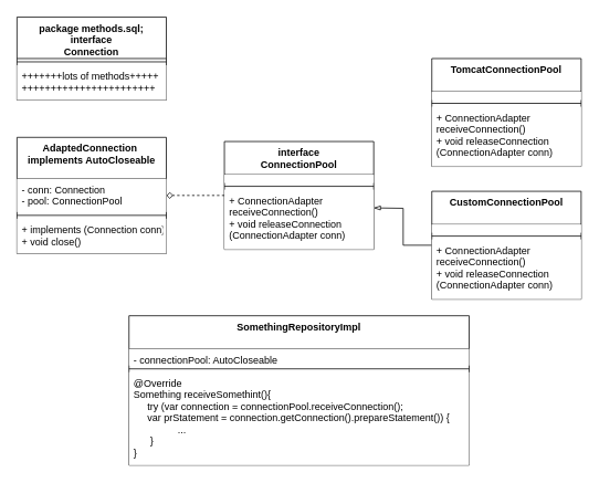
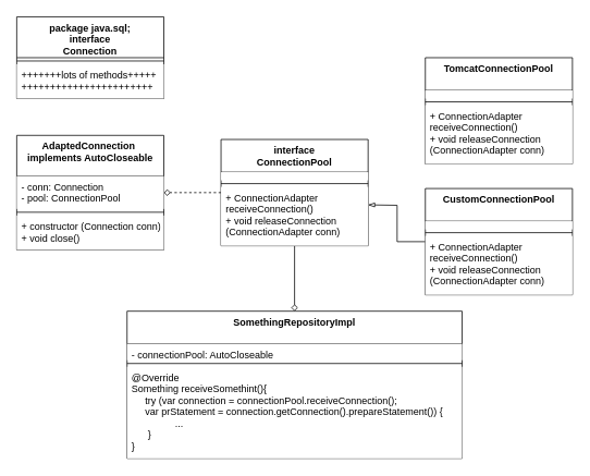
  <mxCell id="0" />
  <mxCell id="1" parent="0" />
  <mxCell id="2" value="AdaptedConnection &#10;implements AutoCloseable" style="swimlane;fontStyle=1;align=center;verticalAlign=top;childLayout=stackLayout;horizontal=1;startSize=50;horizontalStack=0;resizeParent=1;resizeParentMax=0;resizeLast=0;collapsible=1;marginBottom=0;fillColor=#FFFFFF;" vertex="1" parent="1"><mxGeometry x="20" y="165" width="180" height="140" as="geometry" /></mxCell>
  <mxCell id="3" value="- conn: Connection&#10;- pool: ConnectionPool" style="text;strokeColor=none;align=left;verticalAlign=top;spacingLeft=4;spacingRight=4;overflow=hidden;rotatable=0;points=[[0,0.5],[1,0.5]];portConstraint=eastwest;fillColor=#ffffff;" vertex="1" parent="2"><mxGeometry y="50" width="180" height="40" as="geometry" /></mxCell>
  <mxCell id="4" value="" style="line;strokeWidth=1;fillColor=none;align=left;verticalAlign=middle;spacingTop=-1;spacingLeft=3;spacingRight=3;rotatable=0;labelPosition=right;points=[];portConstraint=eastwest;" vertex="1" parent="2"><mxGeometry y="90" width="180" height="8" as="geometry" /></mxCell>
- <mxCell id="5" value="+ implements (Connection conn)&#10;+ void close()" style="text;strokeColor=none;align=left;verticalAlign=top;spacingLeft=4;spacingRight=4;overflow=hidden;rotatable=0;points=[[0,0.5],[1,0.5]];portConstraint=eastwest;fillColor=#ffffff;" vertex="1" parent="2"><mxGeometry y="98" width="180" height="42" as="geometry" /></mxCell>
+ <mxCell id="5" value="+ constructor (Connection conn)&#10;+ void close()" style="text;strokeColor=none;align=left;verticalAlign=top;spacingLeft=4;spacingRight=4;overflow=hidden;rotatable=0;points=[[0,0.5],[1,0.5]];portConstraint=eastwest;fillColor=#ffffff;" vertex="1" parent="2"><mxGeometry y="98" width="180" height="42" as="geometry" /></mxCell>
  <mxCell id="6" style="edgeStyle=orthogonalEdgeStyle;rounded=0;orthogonalLoop=1;jettySize=auto;html=1;exitX=0;exitY=0.5;exitDx=0;exitDy=0;entryX=1;entryY=0.5;entryDx=0;entryDy=0;endArrow=diamond;endFill=0;fontSize=11;dashed=1;" edge="1" parent="1" source="8" target="3"><mxGeometry relative="1" as="geometry" /></mxCell>
+ <mxCell id="7" style="edgeStyle=orthogonalEdgeStyle;rounded=0;orthogonalLoop=1;jettySize=auto;html=1;exitX=0.5;exitY=1;exitDx=0;exitDy=0;entryX=0.5;entryY=0;entryDx=0;entryDy=0;endArrow=diamond;endFill=0;fontSize=11;" edge="1" parent="1" source="8" target="21"><mxGeometry relative="1" as="geometry" /></mxCell>
  <mxCell id="8" value="interface&#10;ConnectionPool" style="swimlane;fontStyle=1;align=center;verticalAlign=top;childLayout=stackLayout;horizontal=1;startSize=40;horizontalStack=0;resizeParent=1;resizeParentMax=0;resizeLast=0;collapsible=1;marginBottom=0;fillColor=#FFFFFF;" vertex="1" parent="1"><mxGeometry x="270" y="170" width="180" height="130" as="geometry" /></mxCell>
  <mxCell id="9" value="" style="text;strokeColor=none;align=left;verticalAlign=top;spacingLeft=4;spacingRight=4;overflow=hidden;rotatable=0;points=[[0,0.5],[1,0.5]];portConstraint=eastwest;fillColor=#ffffff;" vertex="1" parent="8"><mxGeometry y="40" width="180" height="10" as="geometry" /></mxCell>
  <mxCell id="10" value="" style="line;strokeWidth=1;fillColor=none;align=left;verticalAlign=middle;spacingTop=-1;spacingLeft=3;spacingRight=3;rotatable=0;labelPosition=right;points=[];portConstraint=eastwest;" vertex="1" parent="8"><mxGeometry y="50" width="180" height="8" as="geometry" /></mxCell>
  <mxCell id="11" value="+ ConnectionAdapter &#10;receiveConnection()&#10;+ void releaseConnection &#10;(ConnectionAdapter conn)" style="text;strokeColor=none;align=left;verticalAlign=top;spacingLeft=4;spacingRight=4;overflow=hidden;rotatable=0;points=[[0,0.5],[1,0.5]];portConstraint=eastwest;fillColor=#ffffff;" vertex="1" parent="8"><mxGeometry y="58" width="180" height="72" as="geometry" /></mxCell>
  <mxCell id="12" value="TomcatConnectionPool" style="swimlane;fontStyle=1;align=center;verticalAlign=top;childLayout=stackLayout;horizontal=1;startSize=40;horizontalStack=0;resizeParent=1;resizeParentMax=0;resizeLast=0;collapsible=1;marginBottom=0;fillColor=#FFFFFF;" vertex="1" parent="1"><mxGeometry x="520" y="70" width="180" height="130" as="geometry" /></mxCell>
  <mxCell id="13" value="" style="text;strokeColor=none;align=left;verticalAlign=top;spacingLeft=4;spacingRight=4;overflow=hidden;rotatable=0;points=[[0,0.5],[1,0.5]];portConstraint=eastwest;fillColor=#ffffff;" vertex="1" parent="12"><mxGeometry y="40" width="180" height="10" as="geometry" /></mxCell>
  <mxCell id="14" value="" style="line;strokeWidth=1;fillColor=none;align=left;verticalAlign=middle;spacingTop=-1;spacingLeft=3;spacingRight=3;rotatable=0;labelPosition=right;points=[];portConstraint=eastwest;" vertex="1" parent="12"><mxGeometry y="50" width="180" height="8" as="geometry" /></mxCell>
  <mxCell id="15" value="+ ConnectionAdapter &#10;receiveConnection()&#10;+ void releaseConnection &#10;(ConnectionAdapter conn)" style="text;strokeColor=none;align=left;verticalAlign=top;spacingLeft=4;spacingRight=4;overflow=hidden;rotatable=0;points=[[0,0.5],[1,0.5]];portConstraint=eastwest;fillColor=#ffffff;" vertex="1" parent="12"><mxGeometry y="58" width="180" height="72" as="geometry" /></mxCell>
  <mxCell id="16" style="edgeStyle=orthogonalEdgeStyle;rounded=0;orthogonalLoop=1;jettySize=auto;html=1;exitX=0;exitY=0.5;exitDx=0;exitDy=0;endArrow=blockThin;endFill=0;fontSize=11;" edge="1" parent="1" source="17"><mxGeometry relative="1" as="geometry"><mxPoint x="450" y="250" as="targetPoint" /></mxGeometry></mxCell>
  <mxCell id="17" value="CustomConnectionPool" style="swimlane;fontStyle=1;align=center;verticalAlign=top;childLayout=stackLayout;horizontal=1;startSize=40;horizontalStack=0;resizeParent=1;resizeParentMax=0;resizeLast=0;collapsible=1;marginBottom=0;fillColor=#FFFFFF;" vertex="1" parent="1"><mxGeometry x="520" y="230" width="180" height="130" as="geometry" /></mxCell>
  <mxCell id="18" value="" style="text;strokeColor=none;align=left;verticalAlign=top;spacingLeft=4;spacingRight=4;overflow=hidden;rotatable=0;points=[[0,0.5],[1,0.5]];portConstraint=eastwest;fillColor=#ffffff;" vertex="1" parent="17"><mxGeometry y="40" width="180" height="10" as="geometry" /></mxCell>
  <mxCell id="19" value="" style="line;strokeWidth=1;fillColor=none;align=left;verticalAlign=middle;spacingTop=-1;spacingLeft=3;spacingRight=3;rotatable=0;labelPosition=right;points=[];portConstraint=eastwest;" vertex="1" parent="17"><mxGeometry y="50" width="180" height="8" as="geometry" /></mxCell>
  <mxCell id="20" value="+ ConnectionAdapter &#10;receiveConnection()&#10;+ void releaseConnection &#10;(ConnectionAdapter conn)" style="text;strokeColor=none;align=left;verticalAlign=top;spacingLeft=4;spacingRight=4;overflow=hidden;rotatable=0;points=[[0,0.5],[1,0.5]];portConstraint=eastwest;fillColor=#ffffff;" vertex="1" parent="17"><mxGeometry y="58" width="180" height="72" as="geometry" /></mxCell>
  <mxCell id="21" value="SomethingRepositoryImpl" style="swimlane;fontStyle=1;align=center;verticalAlign=top;childLayout=stackLayout;horizontal=1;startSize=40;horizontalStack=0;resizeParent=1;resizeParentMax=0;resizeLast=0;collapsible=1;marginBottom=0;fillColor=#FFFFFF;" vertex="1" parent="1"><mxGeometry x="155" y="380" width="410" height="180" as="geometry" /></mxCell>
  <mxCell id="22" value="- connectionPool: AutoCloseable" style="text;strokeColor=none;align=left;verticalAlign=top;spacingLeft=4;spacingRight=4;overflow=hidden;rotatable=0;points=[[0,0.5],[1,0.5]];portConstraint=eastwest;fillColor=#ffffff;" vertex="1" parent="21"><mxGeometry y="40" width="410" height="20" as="geometry" /></mxCell>
  <mxCell id="23" value="" style="line;strokeWidth=1;fillColor=none;align=left;verticalAlign=middle;spacingTop=-1;spacingLeft=3;spacingRight=3;rotatable=0;labelPosition=right;points=[];portConstraint=eastwest;" vertex="1" parent="21"><mxGeometry y="60" width="410" height="8" as="geometry" /></mxCell>
  <mxCell id="24" value="@Override&#10;Something receiveSomethint(){&#10;     try (var connection = connectionPool.receiveConnection();&#10;     var prStatement = connection.getConnection().prepareStatement()) {&#10;                ... &#10;      }&#10;}" style="text;strokeColor=none;align=left;verticalAlign=top;spacingLeft=4;spacingRight=4;overflow=hidden;rotatable=0;points=[[0,0.5],[1,0.5]];portConstraint=eastwest;fillColor=#ffffff;" vertex="1" parent="21"><mxGeometry y="68" width="410" height="112" as="geometry" /></mxCell>
- <mxCell id="25" value="package methods.sql;&#10;interface&#10;Connection" style="swimlane;fontStyle=1;align=center;verticalAlign=top;childLayout=stackLayout;horizontal=1;startSize=50;horizontalStack=0;resizeParent=1;resizeParentMax=0;resizeLast=0;collapsible=1;marginBottom=0;fillColor=#FFFFFF;" vertex="1" parent="1"><mxGeometry x="20" y="20" width="180" height="100" as="geometry" /></mxCell>
+ <mxCell id="25" value="package java.sql;&#10;interface&#10;Connection" style="swimlane;fontStyle=1;align=center;verticalAlign=top;childLayout=stackLayout;horizontal=1;startSize=50;horizontalStack=0;resizeParent=1;resizeParentMax=0;resizeLast=0;collapsible=1;marginBottom=0;fillColor=#FFFFFF;" vertex="1" parent="1"><mxGeometry x="20" y="20" width="180" height="100" as="geometry" /></mxCell>
  <mxCell id="26" value="" style="text;strokeColor=none;align=left;verticalAlign=top;spacingLeft=4;spacingRight=4;overflow=hidden;rotatable=0;points=[[0,0.5],[1,0.5]];portConstraint=eastwest;fillColor=#ffffff;" vertex="1" parent="25"><mxGeometry y="50" width="180" as="geometry" /></mxCell>
  <mxCell id="27" value="" style="line;strokeWidth=1;fillColor=none;align=left;verticalAlign=middle;spacingTop=-1;spacingLeft=3;spacingRight=3;rotatable=0;labelPosition=right;points=[];portConstraint=eastwest;" vertex="1" parent="25"><mxGeometry y="50" width="180" height="8" as="geometry" /></mxCell>
  <mxCell id="28" value="+++++++lots of methods+++++&#10;+++++++++++++++++++++++" style="text;strokeColor=none;align=left;verticalAlign=top;spacingLeft=4;spacingRight=4;overflow=hidden;rotatable=0;points=[[0,0.5],[1,0.5]];portConstraint=eastwest;fillColor=#ffffff;" vertex="1" parent="25"><mxGeometry y="58" width="180" height="42" as="geometry" /></mxCell>
